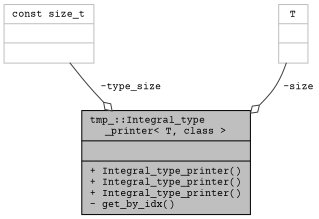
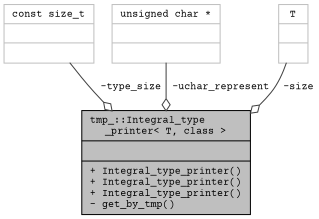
  digraph {
    fontname="Courier Prime"
    node [color=grey75 fillcolor=white fontname="Courier Prime" fontsize=10 shape=record style=filled]
    edge [arrowhead=odiamond color=grey25 fontname="Courier Prime" fontsize=10 labelfontname=Helvetica labelfontsize=10 style=solid]
-   n1 [color=black fillcolor=grey75 fontcolor=black height=0.2 label="{tmp_::Integral_type\l_printer\< T, class \>\n||+ Integral_type_printer()\l+ Integral_type_printer()\l+ Integral_type_printer()\l- get_by_idx()\l}" width=0.4]
+   n1 [color=black fillcolor=grey75 fontcolor=black height=0.2 label="{tmp_::Integral_type\l_printer\< T, class \>\n||+ Integral_type_printer()\l+ Integral_type_printer()\l+ Integral_type_printer()\l- get_by_tmp()\l}" width=0.4]
    n2 [height=0.2 label="{const size_t\n||}" width=0.4]
+   n3 [height=0.2 label="{unsigned char *\n||}" width=0.4]
    n4 [height=0.2 label="{T\n||}" width=0.4]
    n2 -> n1 [label=" -type_size"]
+   n3 -> n1 [label=" -uchar_represent"]
    n4 -> n1 [label=" -size"]
  }
